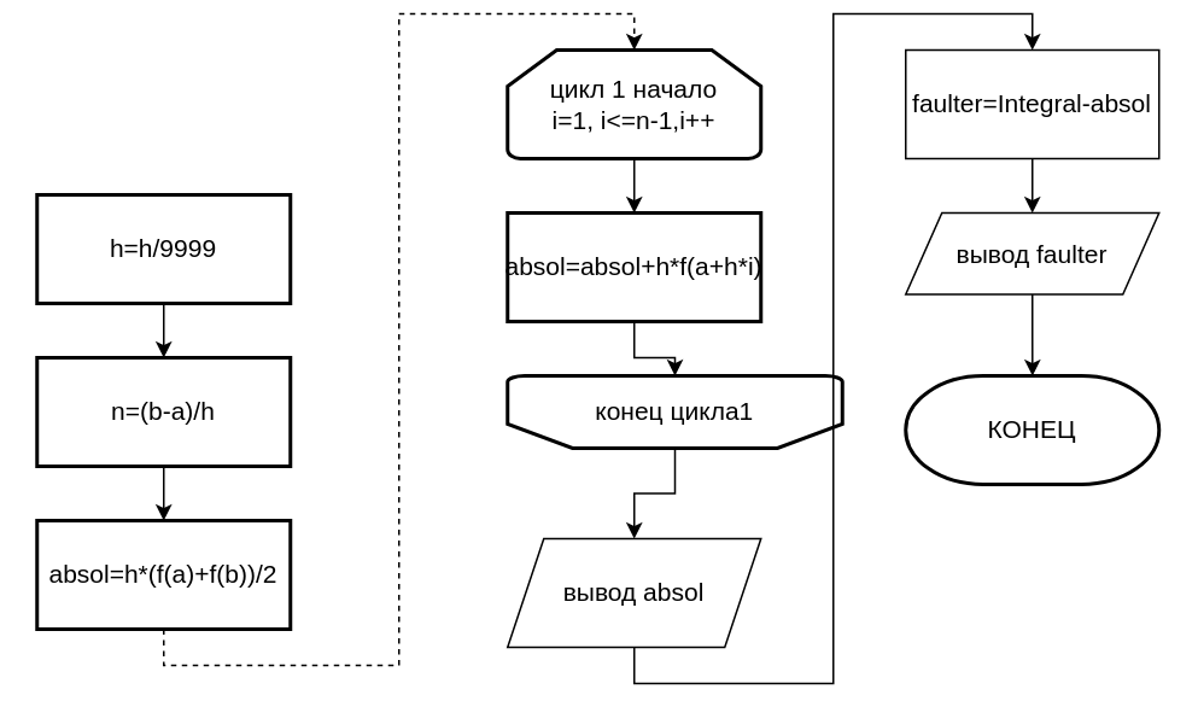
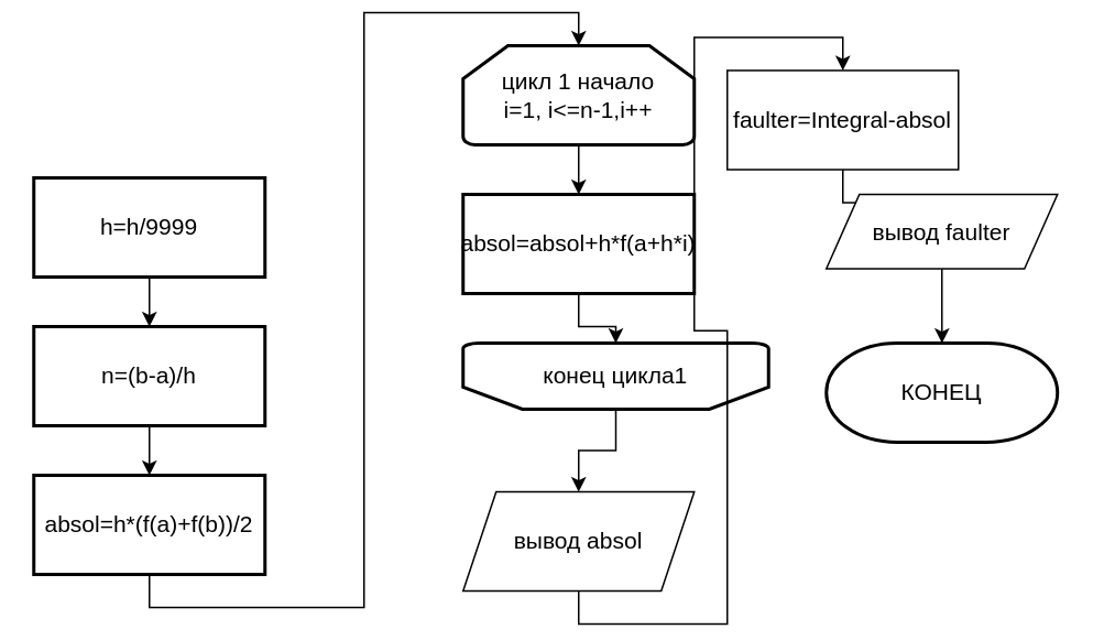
  <mxCell id="0" />
  <mxCell id="1" parent="0" />
  <mxCell id="2" value="" style="edgeStyle=orthogonalEdgeStyle;rounded=0;orthogonalLoop=1;jettySize=auto;html=1;" edge="1" parent="1" source="3" target="5"><mxGeometry relative="1" as="geometry" /></mxCell>
  <mxCell id="3" value="&lt;font style=&quot;font-size: 14px;&quot;&gt;h=h/9999&lt;/font&gt;" style="whiteSpace=wrap;html=1;strokeWidth=2;" vertex="1" parent="1"><mxGeometry x="20" y="100" width="140" height="60" as="geometry" /></mxCell>
  <mxCell id="4" value="" style="edgeStyle=orthogonalEdgeStyle;rounded=0;orthogonalLoop=1;jettySize=auto;html=1;" edge="1" parent="1" source="5" target="7"><mxGeometry relative="1" as="geometry" /></mxCell>
  <mxCell id="5" value="&lt;font style=&quot;font-size: 14px;&quot;&gt;n=(b-a)/h&lt;/font&gt;" style="whiteSpace=wrap;html=1;strokeWidth=2;" vertex="1" parent="1"><mxGeometry x="20" y="190" width="140" height="60" as="geometry" /></mxCell>
- <mxCell id="6" style="edgeStyle=orthogonalEdgeStyle;rounded=0;orthogonalLoop=1;jettySize=auto;html=1;exitX=0.5;exitY=1;exitDx=0;exitDy=0;entryX=0.5;entryY=0;entryDx=0;entryDy=0;entryPerimeter=0;fontSize=14;dashed=1;" edge="1" parent="1" source="7" target="9"><mxGeometry relative="1" as="geometry" /></mxCell>
+ <mxCell id="6" style="edgeStyle=orthogonalEdgeStyle;rounded=0;orthogonalLoop=1;jettySize=auto;html=1;exitX=0.5;exitY=1;exitDx=0;exitDy=0;entryX=0.5;entryY=0;entryDx=0;entryDy=0;entryPerimeter=0;fontSize=14;" edge="1" parent="1" source="7" target="9"><mxGeometry relative="1" as="geometry" /></mxCell>
  <mxCell id="7" value="&lt;font style=&quot;font-size: 14px;&quot;&gt;absol=h*(f(a)+f(b))/2&lt;/font&gt;" style="whiteSpace=wrap;html=1;strokeWidth=2;" vertex="1" parent="1"><mxGeometry x="20" y="280" width="140" height="60" as="geometry" /></mxCell>
  <mxCell id="8" value="" style="edgeStyle=orthogonalEdgeStyle;rounded=0;orthogonalLoop=1;jettySize=auto;html=1;" edge="1" parent="1" source="9" target="11"><mxGeometry relative="1" as="geometry" /></mxCell>
  <mxCell id="9" value="&lt;font style=&quot;font-size: 14px;&quot;&gt;цикл 1 начало&lt;br&gt;i=1, i&amp;lt;=n-1,i++&lt;/font&gt;" style="strokeWidth=2;html=1;shape=mxgraph.flowchart.loop_limit;whiteSpace=wrap;" vertex="1" parent="1"><mxGeometry x="280" y="20" width="140" height="60" as="geometry" /></mxCell>
  <mxCell id="10" value="" style="edgeStyle=orthogonalEdgeStyle;rounded=0;orthogonalLoop=1;jettySize=auto;html=1;" edge="1" parent="1" source="11" target="13"><mxGeometry relative="1" as="geometry" /></mxCell>
  <mxCell id="11" value="&lt;font style=&quot;font-size: 14px;&quot;&gt;absol=absol+h*f(a+h*i)&lt;/font&gt;" style="whiteSpace=wrap;html=1;strokeWidth=2;" vertex="1" parent="1"><mxGeometry x="280" y="110" width="140" height="60" as="geometry" /></mxCell>
  <mxCell id="12" value="" style="edgeStyle=orthogonalEdgeStyle;rounded=0;orthogonalLoop=1;jettySize=auto;html=1;" edge="1" parent="1" source="13" target="15"><mxGeometry relative="1" as="geometry" /></mxCell>
  <mxCell id="13" value="&lt;font style=&quot;font-size: 14px;&quot;&gt;конец цикла1&lt;/font&gt;" style="strokeWidth=2;html=1;shape=mxgraph.flowchart.loop_limit;whiteSpace=wrap;direction=west;" vertex="1" parent="1"><mxGeometry x="280" y="200" width="185" height="40" as="geometry" /></mxCell>
  <mxCell id="14" style="edgeStyle=orthogonalEdgeStyle;rounded=0;orthogonalLoop=1;jettySize=auto;html=1;exitX=0.5;exitY=1;exitDx=0;exitDy=0;entryX=0.5;entryY=0;entryDx=0;entryDy=0;fontSize=14;" edge="1" parent="1" source="15" target="17"><mxGeometry relative="1" as="geometry" /></mxCell>
  <mxCell id="15" value="&lt;font style=&quot;font-size: 14px;&quot;&gt;вывод absol&lt;/font&gt;" style="shape=parallelogram;perimeter=parallelogramPerimeter;whiteSpace=wrap;html=1;fixedSize=1;" vertex="1" parent="1"><mxGeometry x="280" y="290" width="140" height="60" as="geometry" /></mxCell>
  <mxCell id="16" value="" style="edgeStyle=orthogonalEdgeStyle;rounded=0;orthogonalLoop=1;jettySize=auto;html=1;" edge="1" parent="1" source="17" target="19"><mxGeometry relative="1" as="geometry" /></mxCell>
- <mxCell id="17" value="&lt;font style=&quot;font-size: 14px;&quot;&gt;faulter=Integral-absol&lt;/font&gt;" style="whiteSpace=wrap;html=1;" vertex="1" parent="1"><mxGeometry x="500" y="20" width="140" height="60" as="geometry" /></mxCell>
+ <mxCell id="17" value="&lt;font style=&quot;font-size: 14px;&quot;&gt;faulter=Integral-absol&lt;/font&gt;" style="whiteSpace=wrap;html=1;" vertex="1" parent="1"><mxGeometry x="440" y="35" width="140" height="60" as="geometry" /></mxCell>
  <mxCell id="18" value="" style="edgeStyle=orthogonalEdgeStyle;rounded=0;orthogonalLoop=1;jettySize=auto;html=1;" edge="1" parent="1" source="19"><mxGeometry relative="1" as="geometry"><mxPoint x="570.059" y="200" as="targetPoint" /></mxGeometry></mxCell>
  <mxCell id="19" value="&lt;font style=&quot;font-size: 14px;&quot;&gt;вывод faulter&lt;/font&gt;" style="shape=parallelogram;perimeter=parallelogramPerimeter;whiteSpace=wrap;html=1;fixedSize=1;" vertex="1" parent="1"><mxGeometry x="500" y="110" width="140" height="45" as="geometry" /></mxCell>
  <mxCell id="20" value="&lt;font style=&quot;font-size: 14px;&quot;&gt;КОНЕЦ&lt;/font&gt;" style="strokeWidth=2;html=1;shape=mxgraph.flowchart.terminator;whiteSpace=wrap;" vertex="1" parent="1"><mxGeometry x="500" y="200" width="140" height="60" as="geometry" /></mxCell>
